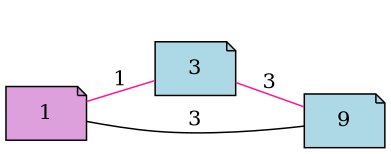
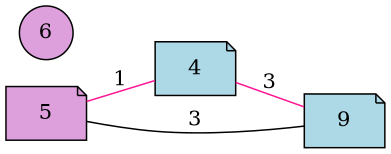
  graph {
    rankdir=LR
    node [fillcolor=lightblue shape=note style=filled]
    edge [color=deeppink]
-   4 [label=3]
-   1 [fillcolor=plum]
+   4
+   1 [fillcolor=plum label=5]
    n3 [label=9]
+   6 [fillcolor=plum shape=circle]
    4 -- n3 [label=3]
    1 -- 4 [label=1]
    1 -- n3 [color=black label=3]
  }
